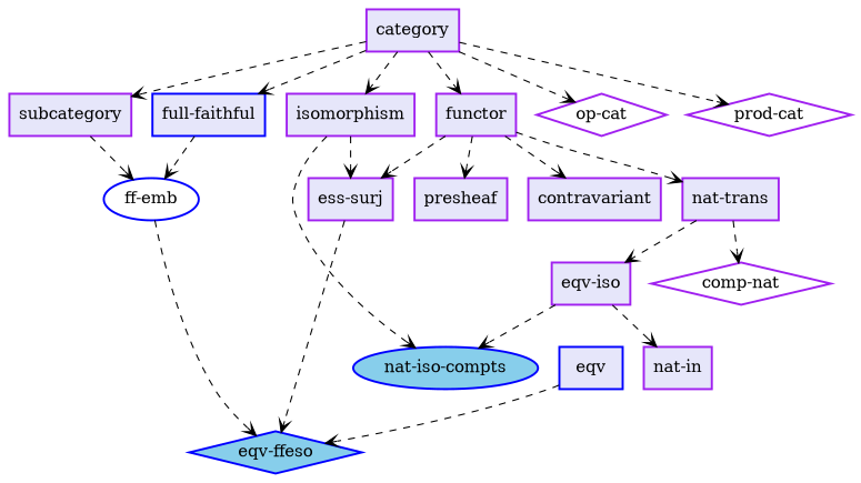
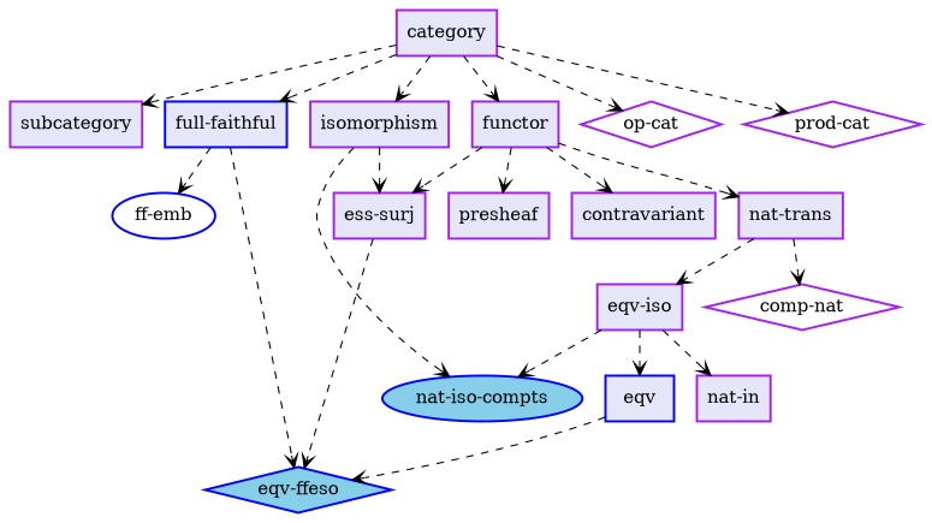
  strict digraph {
    node [color=Purple fillcolor=Lavender penwidth=1.8 shape=box style=filled]
    edge [arrowhead=vee style=dashed]
    n1 [label=category]
    n2 [label=isomorphism]
    n3 [fillcolor=White label="op-cat" shape=diamond]
    n4 [fillcolor=White label="prod-cat" shape=diamond]
    n5 [label=functor]
    n6 [label=subcategory]
    n7 [color=Blue label="full-faithful"]
    n8 [color=Blue fillcolor=SkyBlue label="nat-iso-compts" shape=ellipse]
    n9 [label="ess-surj"]
    n10 [label="nat-trans"]
    n11 [label=contravariant]
    n12 [label=presheaf]
    n13 [color=Blue fillcolor=White label="ff-emb" shape=ellipse]
    n14 [color=Blue fillcolor=SkyBlue label="eqv-ffeso" shape=diamond]
    n15 [fillcolor=White label="comp-nat" shape=diamond]
    n16 [label="eqv-iso"]
    n17 [label="nat-in"]
    n18 [color=Blue label=eqv]
    n1 -> n2
    n1 -> n3
    n1 -> n4
    n1 -> n5
    n1 -> n6
    n1 -> n7
    n2 -> n8
    n2 -> n9
    n5 -> n9
    n5 -> n10
    n5 -> n11
    n5 -> n12
-   n6 -> n13
    n7 -> n13
-   n13 -> n14
+   n7 -> n14
    n9 -> n14
    n10 -> n15
    n10 -> n16
    n16 -> n8
    n16 -> n17
+   n16 -> n18
    n18 -> n14
  }
